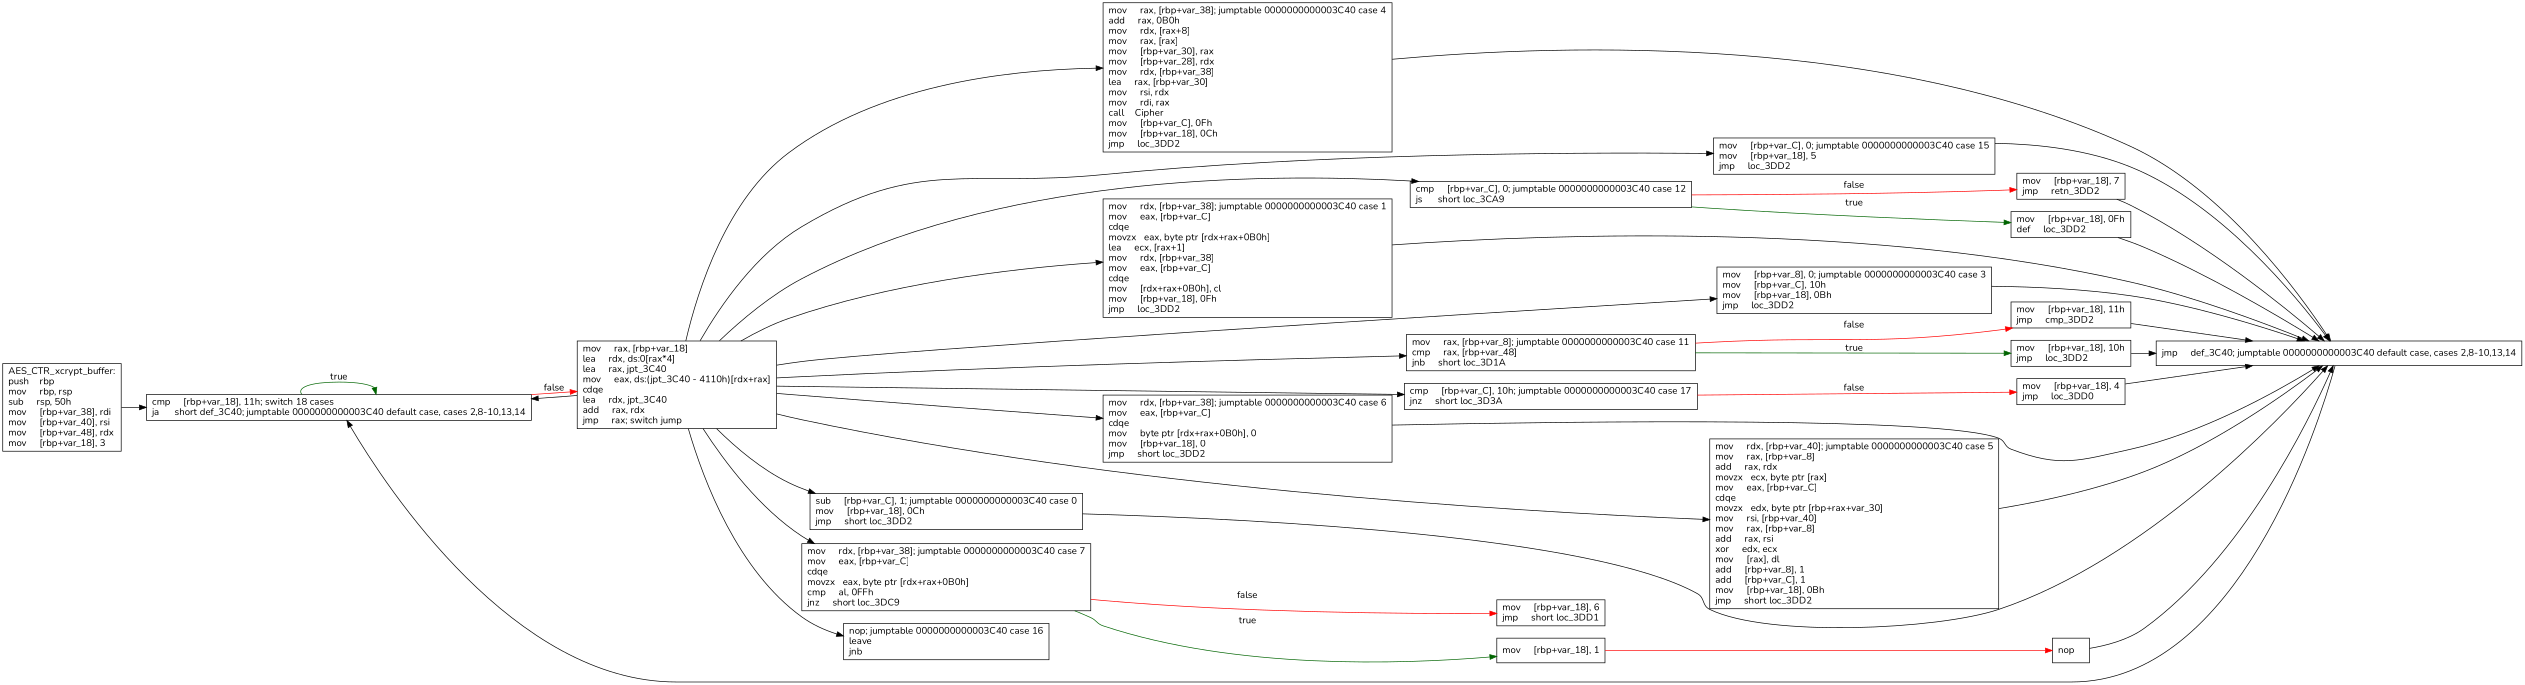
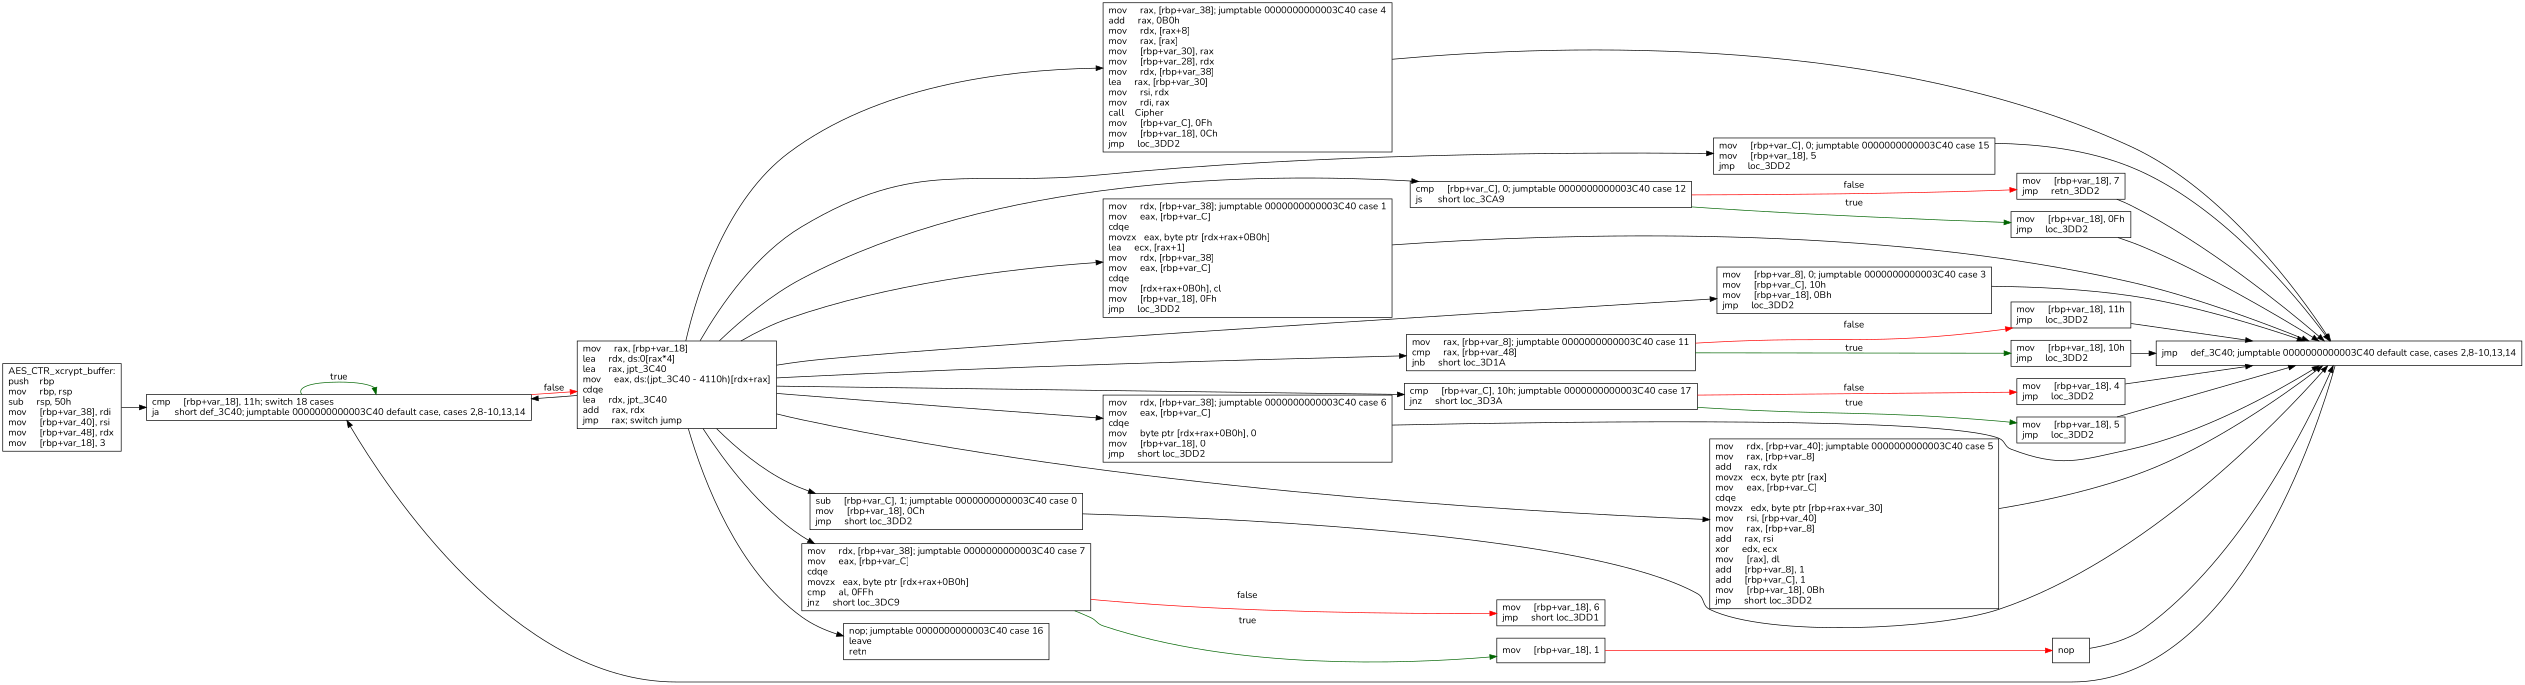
  digraph {
    fontname=Nunito
    rankdir=LR
    node [fontname=Nunito shape=box]
    edge [fontname=Nunito]
    n1 [label="AES_CTR_xcrypt_buffer:\lpush    rbp\lmov     rbp, rsp\lsub     rsp, 50h\lmov     [rbp+var_38], rdi\lmov     [rbp+var_40], rsi\lmov     [rbp+var_48], rdx\lmov     [rbp+var_18], 3\l"]
    n2 [label="cmp     [rbp+var_18], 11h; switch 18 cases\lja      short def_3C40; jumptable 0000000000003C40 default case, cases 2,8-10,13,14\l"]
    n3 [label="mov     rax, [rbp+var_18]\llea     rdx, ds:0[rax*4]\llea     rax, jpt_3C40\lmov     eax, ds:(jpt_3C40 - 4110h)[rdx+rax]\lcdqe\llea     rdx, jpt_3C40\ladd     rax, rdx\ljmp     rax; switch jump\l"]
    n4 [label="mov     rax, [rbp+var_38]; jumptable 0000000000003C40 case 4\ladd     rax, 0B0h\lmov     rdx, [rax+8]\lmov     rax, [rax]\lmov     [rbp+var_30], rax\lmov     [rbp+var_28], rdx\lmov     rdx, [rbp+var_38]\llea     rax, [rbp+var_30]\lmov     rsi, rdx\lmov     rdi, rax\lcall    Cipher\lmov     [rbp+var_C], 0Fh\lmov     [rbp+var_18], 0Ch\ljmp     loc_3DD2\l"]
    n5 [label="mov     [rbp+var_C], 0; jumptable 0000000000003C40 case 15\lmov     [rbp+var_18], 5\ljmp     loc_3DD2\l"]
    n6 [label="cmp     [rbp+var_C], 0; jumptable 0000000000003C40 case 12\ljs      short loc_3CA9\l"]
    n7 [label="mov     rdx, [rbp+var_38]; jumptable 0000000000003C40 case 1\lmov     eax, [rbp+var_C]\lcdqe\lmovzx   eax, byte ptr [rdx+rax+0B0h]\llea     ecx, [rax+1]\lmov     rdx, [rbp+var_38]\lmov     eax, [rbp+var_C]\lcdqe\lmov     [rdx+rax+0B0h], cl\lmov     [rbp+var_18], 0Fh\ljmp     loc_3DD2\l"]
    n8 [label="mov     [rbp+var_8], 0; jumptable 0000000000003C40 case 3\lmov     [rbp+var_C], 10h\lmov     [rbp+var_18], 0Bh\ljmp     loc_3DD2\l"]
    n9 [label="mov     rax, [rbp+var_8]; jumptable 0000000000003C40 case 11\lcmp     rax, [rbp+var_48]\ljnb     short loc_3D1A\l"]
    n10 [label="cmp     [rbp+var_C], 10h; jumptable 0000000000003C40 case 17\ljnz     short loc_3D3A\l"]
    n11 [label="mov     rdx, [rbp+var_38]; jumptable 0000000000003C40 case 6\lmov     eax, [rbp+var_C]\lcdqe\lmov     byte ptr [rdx+rax+0B0h], 0\lmov     [rbp+var_18], 0\ljmp     short loc_3DD2\l"]
    n12 [label="mov     rdx, [rbp+var_40]; jumptable 0000000000003C40 case 5\lmov     rax, [rbp+var_8]\ladd     rax, rdx\lmovzx   ecx, byte ptr [rax]\lmov     eax, [rbp+var_C]\lcdqe\lmovzx   edx, byte ptr [rbp+rax+var_30]\lmov     rsi, [rbp+var_40]\lmov     rax, [rbp+var_8]\ladd     rax, rsi\lxor     edx, ecx\lmov     [rax], dl\ladd     [rbp+var_8], 1\ladd     [rbp+var_C], 1\lmov     [rbp+var_18], 0Bh\ljmp     short loc_3DD2\l"]
    n13 [label="sub     [rbp+var_C], 1; jumptable 0000000000003C40 case 0\lmov     [rbp+var_18], 0Ch\ljmp     short loc_3DD2\l"]
    n14 [label="mov     rdx, [rbp+var_38]; jumptable 0000000000003C40 case 7\lmov     eax, [rbp+var_C]\lcdqe\lmovzx   eax, byte ptr [rdx+rax+0B0h]\lcmp     al, 0FFh\ljnz     short loc_3DC9\l"]
-   n15 [label="nop; jumptable 0000000000003C40 case 16\lleave\ljnb\l"]
+   n15 [label="nop; jumptable 0000000000003C40 case 16\lleave\lretn\l"]
    n16 [label="jmp     def_3C40; jumptable 0000000000003C40 default case, cases 2,8-10,13,14\l"]
    n17 [label="mov     [rbp+var_18], 7\ljmp     retn_3DD2\l"]
-   n18 [label="mov     [rbp+var_18], 0Fh\ldef     loc_3DD2\l"]
-   n19 [label="mov     [rbp+var_18], 11h\ljmp     cmp_3DD2\l"]
+   n18 [label="mov     [rbp+var_18], 0Fh\ljmp     loc_3DD2\l"]
+   n19 [label="mov     [rbp+var_18], 11h\ljmp     loc_3DD2\l"]
    n20 [label="mov     [rbp+var_18], 10h\ljmp     loc_3DD2\l"]
-   n21 [label="mov     [rbp+var_18], 4\ljmp     loc_3DD0\l"]
+   n21 [label="mov     [rbp+var_18], 4\ljmp     loc_3DD2\l"]
+   n22 [label="mov     [rbp+var_18], 5\ljmp     loc_3DD2\l"]
    n23 [label="mov     [rbp+var_18], 6\ljmp     short loc_3DD1\l"]
    n24 [label="mov     [rbp+var_18], 1\l"]
    n25 [label="nop\l"]
    n1 -> n2
    n2 -> n2 [color=darkgreen label=true]
    n2 -> n3 [color=red label=false]
    n3 -> n2
    n3 -> n4
    n3 -> n5
    n3 -> n6
    n3 -> n7
    n3 -> n8
    n3 -> n9
    n3 -> n10
    n3 -> n11
    n3 -> n12
    n3 -> n13
    n3 -> n14
    n3 -> n15
    n4 -> n16
    n5 -> n16
    n6 -> n17 [color=red label=false]
    n6 -> n18 [color=darkgreen label=true]
    n7 -> n16
    n8 -> n16
    n9 -> n19 [color=red label=false]
    n9 -> n20 [color=darkgreen label=true]
    n10 -> n21 [color=red label=false]
+   n10 -> n22 [color=darkgreen label=true]
    n11 -> n16
    n12 -> n16
    n13 -> n16
    n14 -> n23 [color=red label=false]
    n14 -> n24 [color=darkgreen label=true]
    n16 -> n2
    n17 -> n16
    n18 -> n16
    n19 -> n16
    n20 -> n16
    n21 -> n16
+   n22 -> n16
    n24 -> n25 [color=red]
    n25 -> n16
  }
